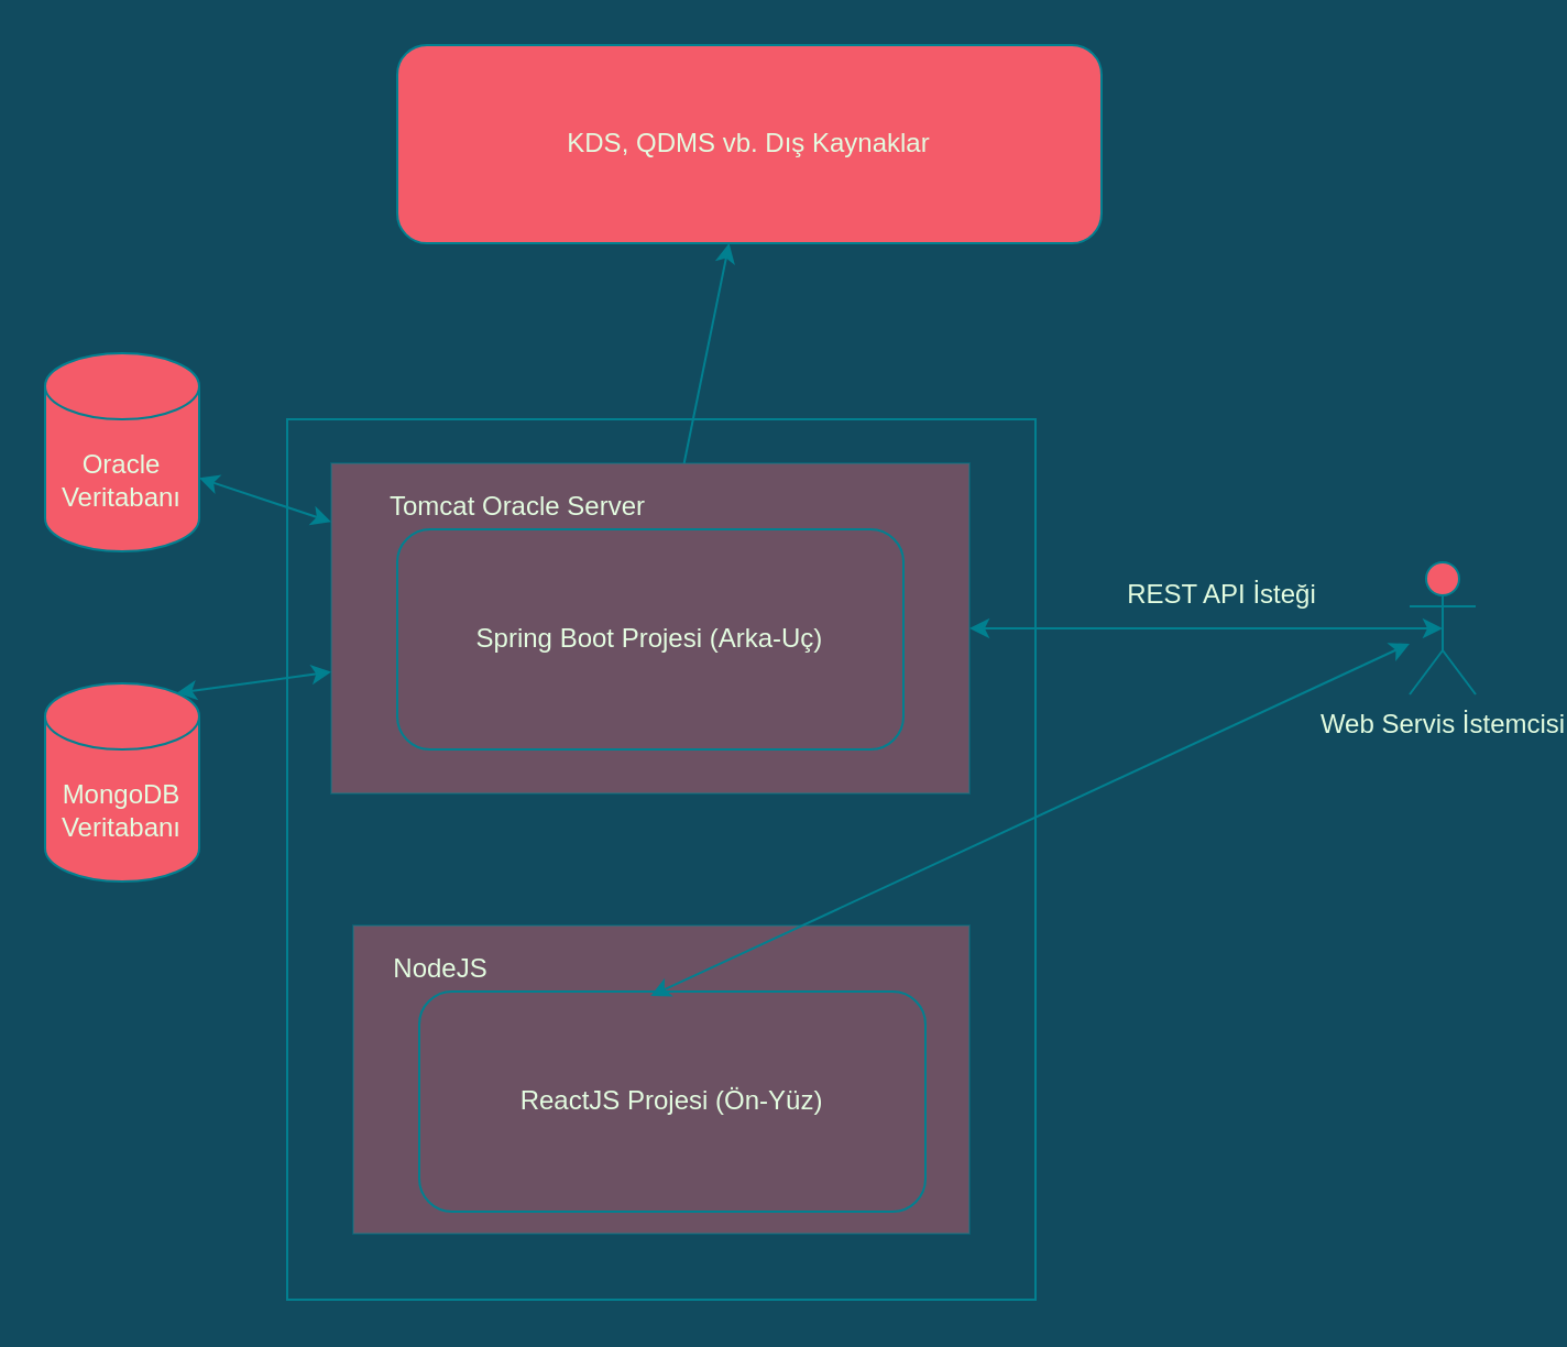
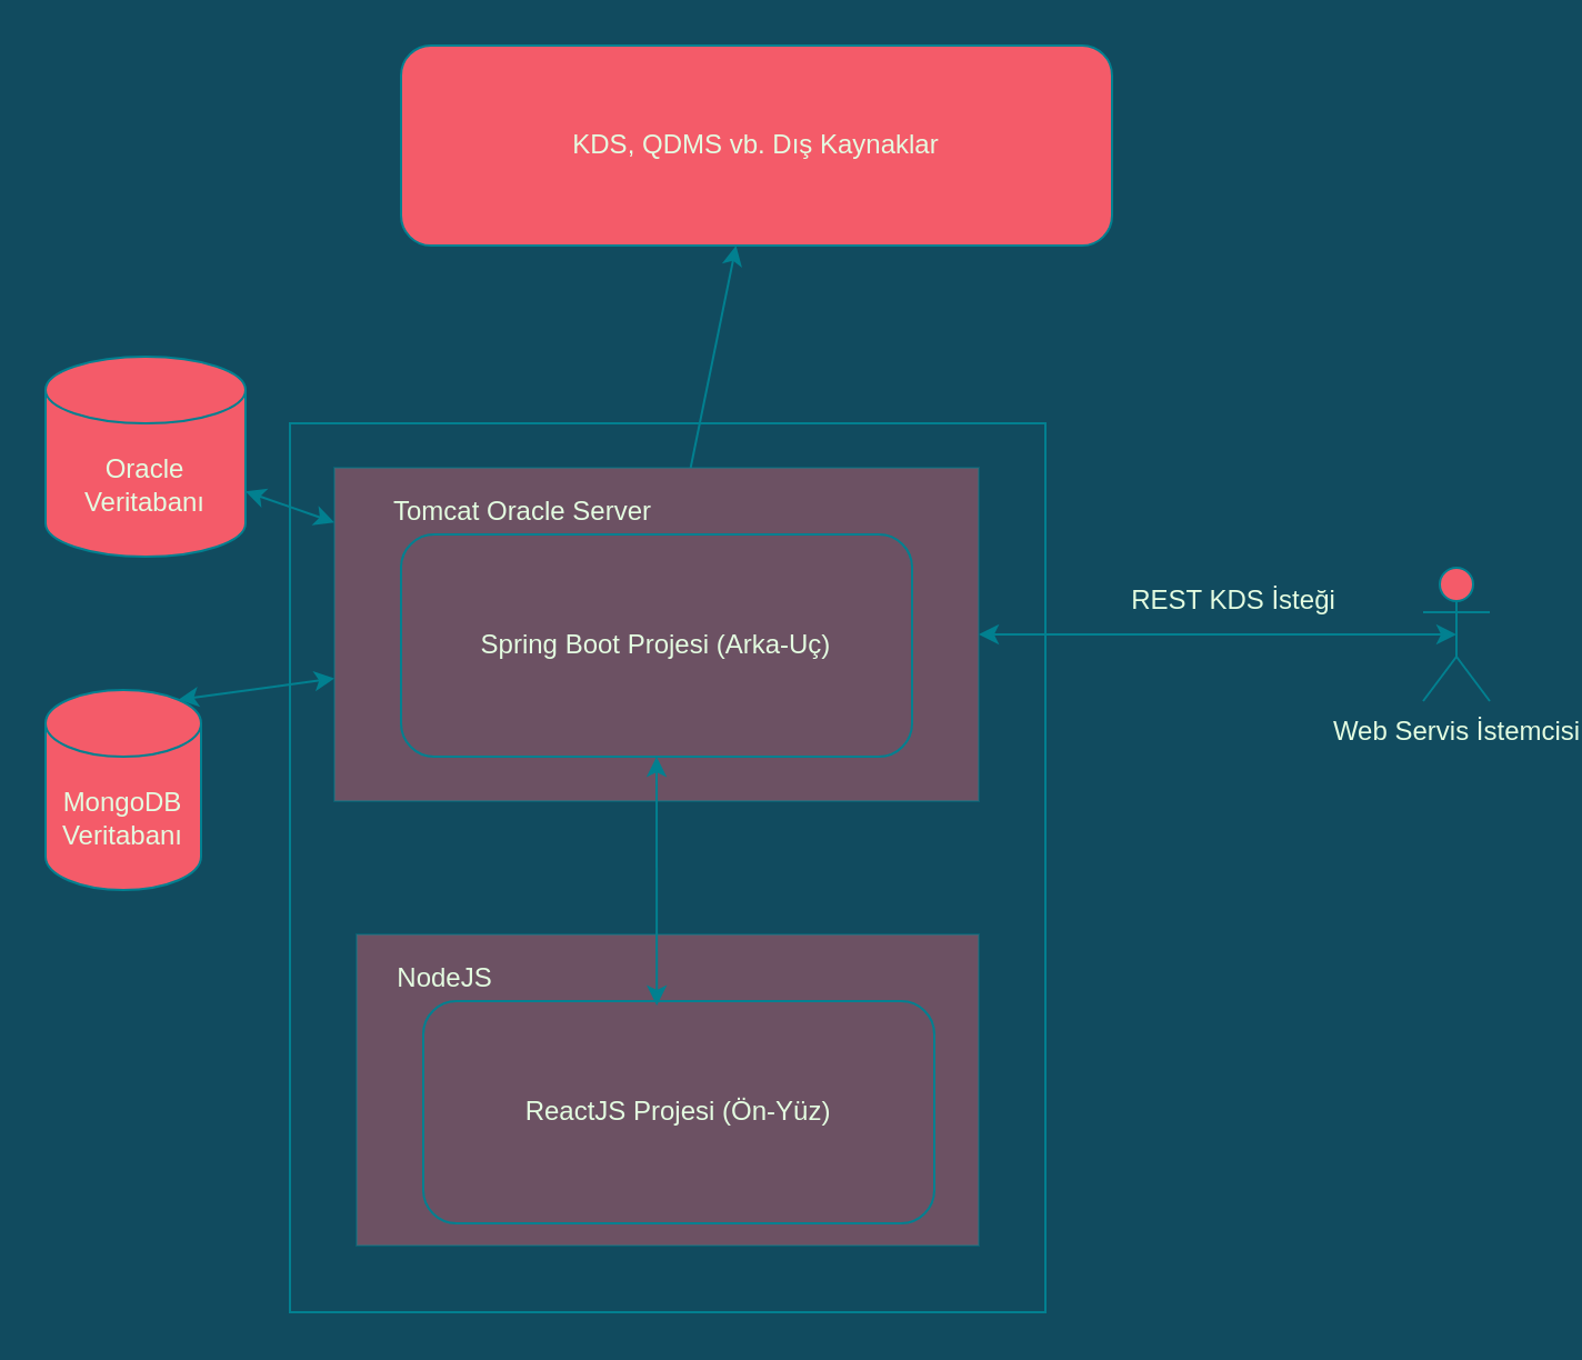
  <mxCell id="0" />
  <mxCell id="1" parent="0" />
  <mxCell id="2" value="" style="rounded=0;whiteSpace=wrap;html=1;opacity=40;strokeColor=#028090;fillColor=#F45B69;fontColor=#E4FDE1;" parent="1" vertex="1"><mxGeometry x="160" y="420" width="280" height="140" as="geometry" /></mxCell>
  <mxCell id="3" value="" style="rounded=0;whiteSpace=wrap;html=1;fillColor=none;strokeColor=#028090;fontColor=#E4FDE1;" parent="1" vertex="1"><mxGeometry x="130" y="190" width="340" height="400" as="geometry" /></mxCell>
  <mxCell id="4" value="" style="rounded=0;whiteSpace=wrap;html=1;strokeColor=#028090;opacity=40;fillColor=#F45B69;fontColor=#E4FDE1;" parent="1" vertex="1"><mxGeometry x="150" y="210" width="290" height="150" as="geometry" /></mxCell>
  <mxCell id="5" value="Spring Boot Projesi (Arka-Uç)" style="rounded=1;whiteSpace=wrap;html=1;fillColor=none;strokeColor=#028090;fontColor=#E4FDE1;" parent="1" vertex="1"><mxGeometry x="180" y="240" width="230" height="100" as="geometry" /></mxCell>
- <mxCell id="6" value="Oracle Veritabanı" style="shape=cylinder3;whiteSpace=wrap;html=1;boundedLbl=1;backgroundOutline=1;size=15;fillColor=#F45B69;strokeColor=#028090;fontColor=#E4FDE1;" parent="1" vertex="1"><mxGeometry x="20" y="160" width="70" height="90" as="geometry" /></mxCell>
+ <mxCell id="6" value="Oracle Veritabanı" style="shape=cylinder3;whiteSpace=wrap;html=1;boundedLbl=1;backgroundOutline=1;size=15;fillColor=#F45B69;strokeColor=#028090;fontColor=#E4FDE1;" parent="1" vertex="1"><mxGeometry x="20" y="160" width="90" height="90" as="geometry" /></mxCell>
  <mxCell id="7" value="MongoDB Veritabanı" style="shape=cylinder3;whiteSpace=wrap;html=1;boundedLbl=1;backgroundOutline=1;size=15;fillColor=#F45B69;strokeColor=#028090;fontColor=#E4FDE1;" parent="1" vertex="1"><mxGeometry x="20" y="310" width="70" height="90" as="geometry" /></mxCell>
  <mxCell id="8" value="Web Servis İstemcisi&lt;br&gt;" style="shape=umlActor;verticalLabelPosition=bottom;verticalAlign=top;html=1;outlineConnect=0;fillColor=#F45B69;strokeColor=#028090;fontColor=#E4FDE1;" parent="1" vertex="1"><mxGeometry x="640" y="255" width="30" height="60" as="geometry" /></mxCell>
  <mxCell id="9" value="ReactJS Projesi (Ön-Yüz)" style="rounded=1;whiteSpace=wrap;html=1;fillColor=none;strokeColor=#028090;fontColor=#E4FDE1;" parent="1" vertex="1"><mxGeometry x="190" y="450" width="230" height="100" as="geometry" /></mxCell>
- <mxCell id="10" value="" style="endArrow=classic;startArrow=classic;html=1;exitX=0.457;exitY=0.02;exitDx=0;exitDy=0;exitPerimeter=0;labelBackgroundColor=#114B5F;strokeColor=#028090;fontColor=#E4FDE1;" parent="1" source="9" target="8" edge="1"><mxGeometry width="50" height="50" relative="1" as="geometry"><mxPoint x="260" y="460" as="sourcePoint" /><mxPoint x="310" y="410" as="targetPoint" /></mxGeometry></mxCell>
+ <mxCell id="10" value="" style="endArrow=classic;startArrow=classic;html=1;exitX=0.457;exitY=0.02;exitDx=0;exitDy=0;exitPerimeter=0;entryX=0.5;entryY=1;entryDx=0;entryDy=0;labelBackgroundColor=#114B5F;strokeColor=#028090;fontColor=#E4FDE1;" parent="1" source="9" target="5" edge="1"><mxGeometry width="50" height="50" relative="1" as="geometry"><mxPoint x="260" y="460" as="sourcePoint" /><mxPoint x="310" y="410" as="targetPoint" /></mxGeometry></mxCell>
  <mxCell id="11" value="KDS, QDMS vb. Dış Kaynaklar" style="rounded=1;whiteSpace=wrap;html=1;fillColor=#F45B69;strokeColor=#028090;fontColor=#E4FDE1;" parent="1" vertex="1"><mxGeometry x="180" y="20" width="320" height="90" as="geometry" /></mxCell>
  <mxCell id="12" value="Tomcat Oracle Server" style="text;html=1;strokeColor=none;fillColor=none;align=center;verticalAlign=middle;whiteSpace=wrap;rounded=0;fontColor=#E4FDE1;" parent="1" vertex="1"><mxGeometry x="160" y="220" width="150" height="20" as="geometry" /></mxCell>
  <mxCell id="13" value="" style="endArrow=classic;startArrow=classic;html=1;entryX=0.5;entryY=0.5;entryDx=0;entryDy=0;entryPerimeter=0;labelBackgroundColor=#114B5F;strokeColor=#028090;fontColor=#E4FDE1;" parent="1" source="4" target="8" edge="1"><mxGeometry width="50" height="50" relative="1" as="geometry"><mxPoint x="530" y="320" as="sourcePoint" /><mxPoint x="580" y="270" as="targetPoint" /></mxGeometry></mxCell>
  <mxCell id="14" value="" style="endArrow=classic;startArrow=classic;html=1;labelBackgroundColor=#114B5F;strokeColor=#028090;fontColor=#E4FDE1;" parent="1" source="4" target="6" edge="1"><mxGeometry width="50" height="50" relative="1" as="geometry"><mxPoint x="40" y="300" as="sourcePoint" /><mxPoint x="90" y="250" as="targetPoint" /></mxGeometry></mxCell>
  <mxCell id="15" value="" style="endArrow=classic;startArrow=classic;html=1;exitX=0.855;exitY=0;exitDx=0;exitDy=4.35;exitPerimeter=0;labelBackgroundColor=#114B5F;strokeColor=#028090;fontColor=#E4FDE1;" parent="1" source="7" target="4" edge="1"><mxGeometry width="50" height="50" relative="1" as="geometry"><mxPoint x="50" y="300" as="sourcePoint" /><mxPoint x="100" y="250" as="targetPoint" /></mxGeometry></mxCell>
  <mxCell id="16" value="" style="endArrow=classic;html=1;labelBackgroundColor=#114B5F;strokeColor=#028090;fontColor=#E4FDE1;" parent="1" source="4" target="11" edge="1"><mxGeometry width="50" height="50" relative="1" as="geometry"><mxPoint x="280" y="190" as="sourcePoint" /><mxPoint x="303" y="113" as="targetPoint" /></mxGeometry></mxCell>
- <mxCell id="17" value="REST API İsteği" style="text;html=1;strokeColor=none;fillColor=none;align=center;verticalAlign=middle;whiteSpace=wrap;rounded=0;opacity=40;fontColor=#E4FDE1;" parent="1" vertex="1"><mxGeometry x="500" y="260" width="110" height="20" as="geometry" /></mxCell>
+ <mxCell id="17" value="REST KDS İsteği" style="text;html=1;strokeColor=none;fillColor=none;align=center;verticalAlign=middle;whiteSpace=wrap;rounded=0;opacity=40;fontColor=#E4FDE1;" parent="1" vertex="1"><mxGeometry x="500" y="260" width="110" height="20" as="geometry" /></mxCell>
  <mxCell id="18" value="NodeJS" style="text;html=1;strokeColor=none;fillColor=none;align=center;verticalAlign=middle;whiteSpace=wrap;rounded=0;opacity=40;fontColor=#E4FDE1;" parent="1" vertex="1"><mxGeometry x="180" y="430" width="40" height="20" as="geometry" /></mxCell>
